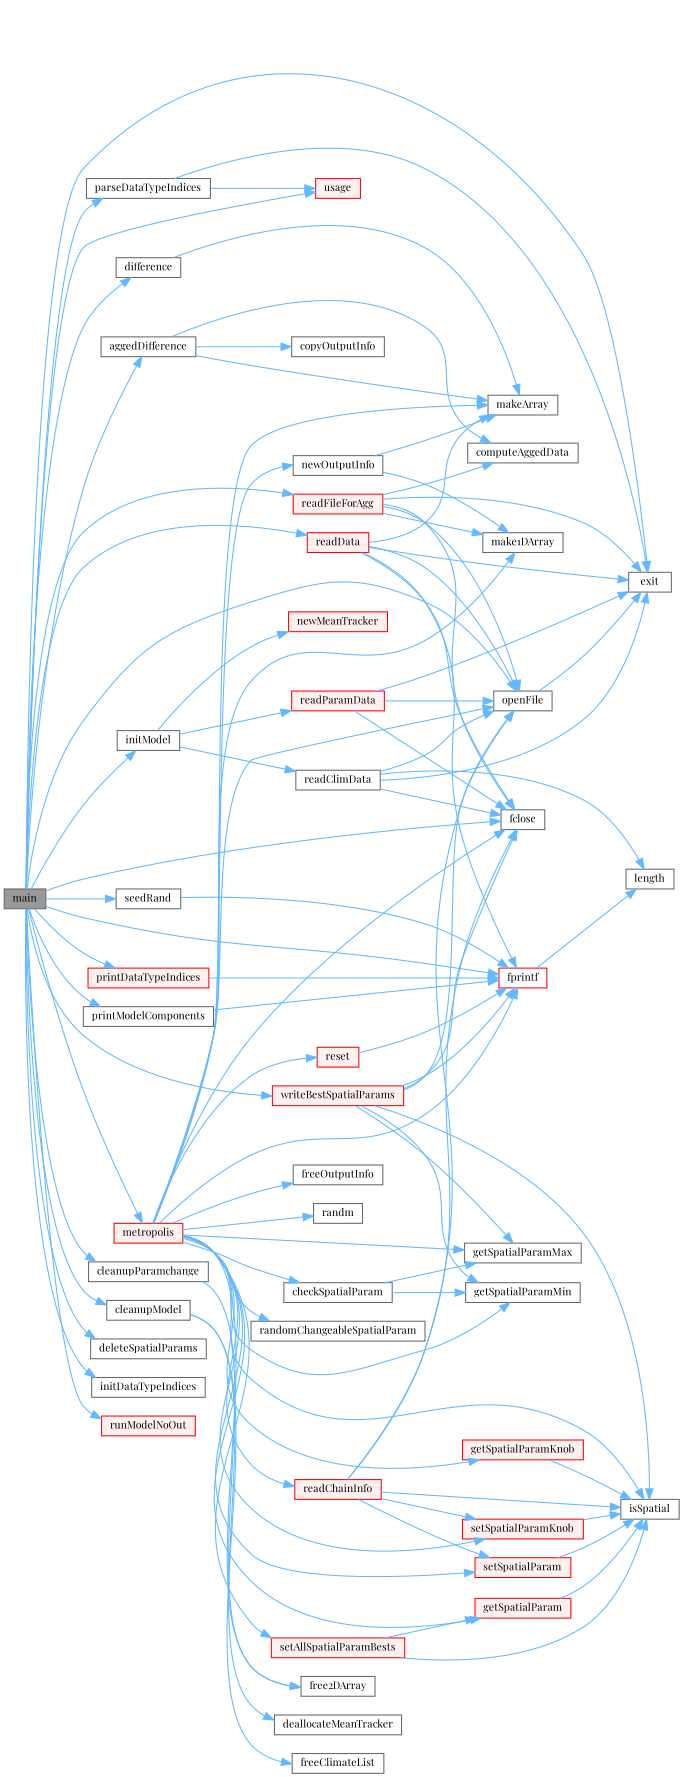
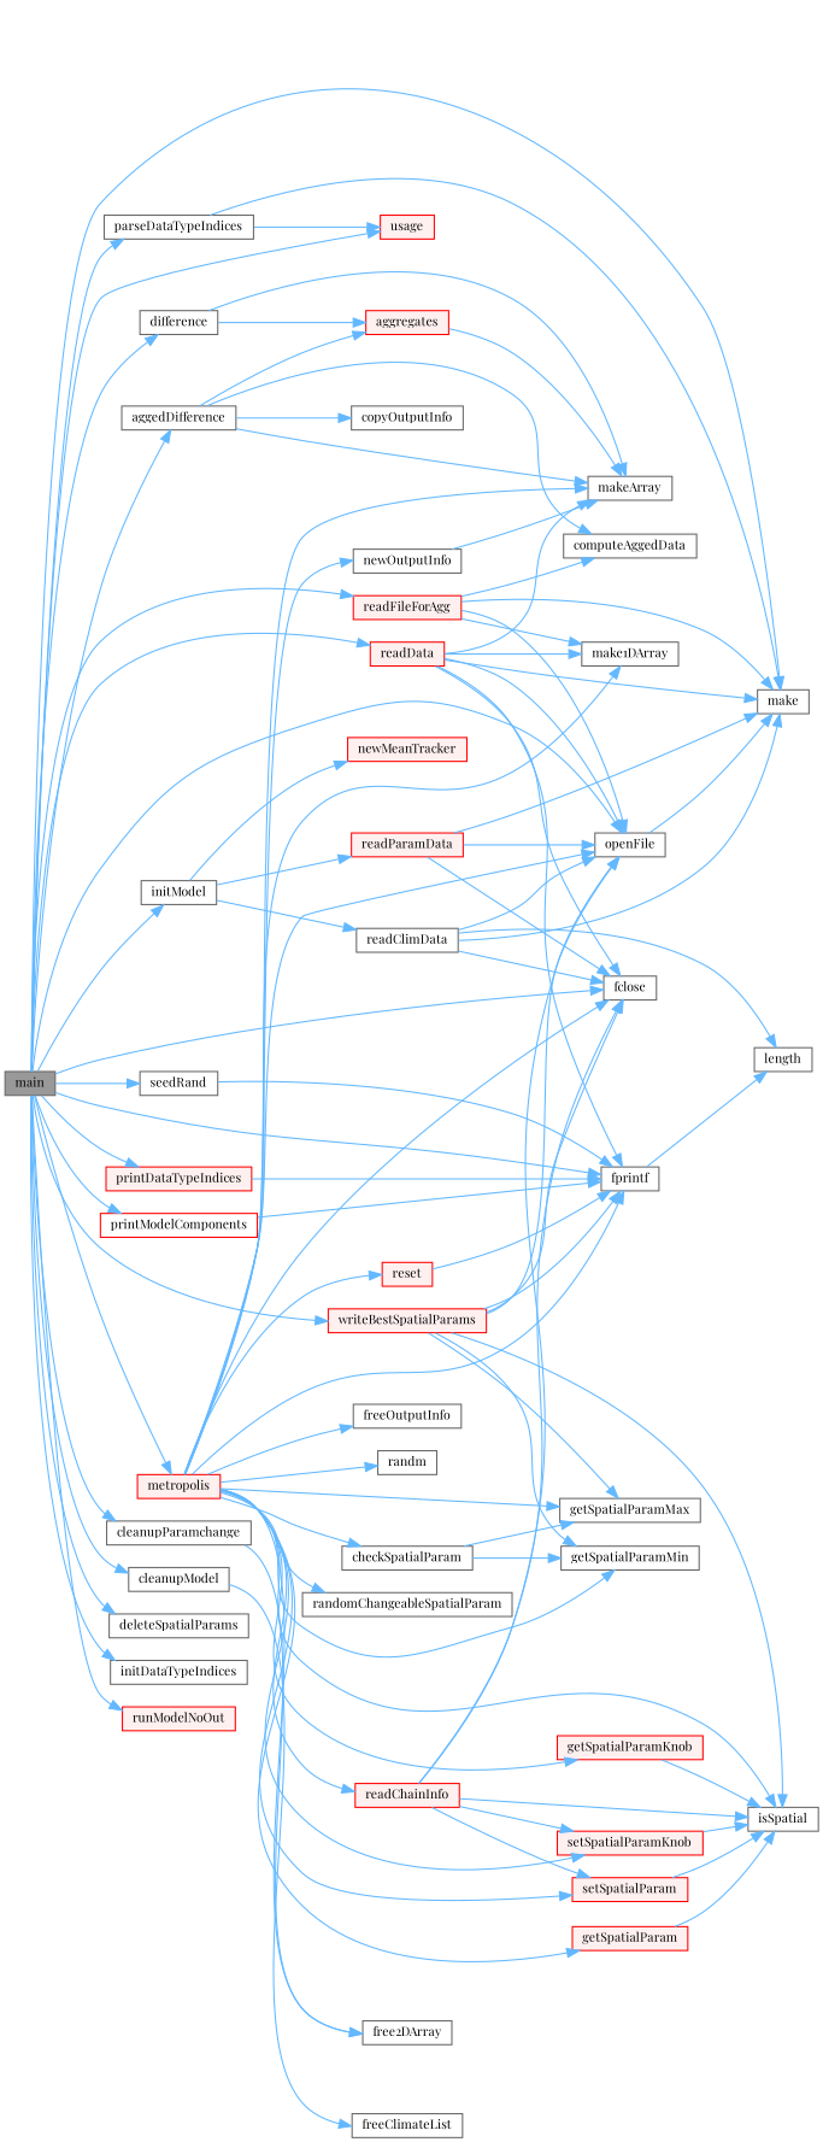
  digraph {
    fontname="Playfair Display"
    rankdir=LR
    node [color=grey40 fillcolor=white fontname="Playfair Display" fontsize=10 shape=box style=filled]
    edge [color=steelblue1 fontname="Playfair Display" fontsize=10 labelfontname=Helvetica labelfontsize=10 style=solid]
    n1 [color=gray40 fillcolor=grey60 fontcolor=black height=0.2 label=main width=0.4]
    n2 [height=0.2 label=aggedDifference width=0.4]
    n3 [height=0.2 label=cleanupModel width=0.4]
    n4 [height=0.2 label=cleanupParamchange width=0.4]
    n5 [height=0.2 label=deleteSpatialParams width=0.4]
    n6 [height=0.2 label=difference width=0.4]
-   n7 [height=0.2 label=exit width=0.4]
+   n7 [height=0.2 label=make width=0.4]
    n8 [height=0.2 label=fclose width=0.4]
-   n9 [color=red height=0.2 label=fprintf width=0.4]
+   n9 [height=0.2 label=fprintf width=0.4]
    n10 [height=0.2 label=initDataTypeIndices width=0.4]
    n11 [height=0.2 label=initModel width=0.4]
    n12 [height=0.2 label=openFile width=0.4]
    n13 [color=red fillcolor="#FFF0F0" height=0.2 label=metropolis width=0.4]
    n14 [height=0.2 label=parseDataTypeIndices width=0.4]
    n15 [color=red fillcolor="#FFF0F0" height=0.2 label=usage width=0.4]
    n16 [color=red fillcolor="#FFF0F0" height=0.2 label=printDataTypeIndices width=0.4]
-   n17 [height=0.2 label=printModelComponents width=0.4]
+   n17 [color=red height=0.2 label=printModelComponents width=0.4]
    n18 [color=red fillcolor="#FFF0F0" height=0.2 label=readData width=0.4]
    n19 [color=red fillcolor="#FFF0F0" height=0.2 label=readFileForAgg width=0.4]
    n20 [color=red fillcolor="#FFF0F0" height=0.2 label=runModelNoOut width=0.4]
    n21 [height=0.2 label=seedRand width=0.4]
    n22 [color=red fillcolor="#FFF0F0" height=0.2 label=writeBestSpatialParams width=0.4]
+   n23 [color=red fillcolor="#FFF0F0" height=0.2 label=aggregates width=0.4]
    n24 [height=0.2 label=makeArray width=0.4]
    n25 [height=0.2 label=computeAggedData width=0.4]
    n26 [height=0.2 label=copyOutputInfo width=0.4]
-   n27 [height=0.2 label=deallocateMeanTracker width=0.4]
    n28 [height=0.2 label=freeClimateList width=0.4]
    n29 [height=0.2 label=free2DArray width=0.4]
    n30 [height=0.2 label=length width=0.4]
    n31 [color=red fillcolor="#FFF0F0" height=0.2 label=newMeanTracker width=0.4]
    n32 [height=0.2 label=readClimData width=0.4]
    n33 [color=red fillcolor="#FFF0F0" height=0.2 label=readParamData width=0.4]
    n34 [height=0.2 label=checkSpatialParam width=0.4]
    n35 [height=0.2 label=getSpatialParamMax width=0.4]
    n36 [height=0.2 label=getSpatialParamMin width=0.4]
    n37 [height=0.2 label=freeOutputInfo width=0.4]
    n38 [color=red fillcolor="#FFF0F0" height=0.2 label=getSpatialParam width=0.4]
    n39 [height=0.2 label=isSpatial width=0.4]
    n40 [color=red fillcolor="#FFF0F0" height=0.2 label=getSpatialParamKnob width=0.4]
    n41 [height=0.2 label=make1DArray width=0.4]
    n42 [height=0.2 label=newOutputInfo width=0.4]
    n43 [height=0.2 label=randm width=0.4]
    n44 [height=0.2 label=randomChangeableSpatialParam width=0.4]
    n45 [color=red fillcolor="#FFF0F0" height=0.2 label=readChainInfo width=0.4]
    n46 [color=red fillcolor="#FFF0F0" height=0.2 label=setSpatialParam width=0.4]
    n47 [color=red fillcolor="#FFF0F0" height=0.2 label=setSpatialParamKnob width=0.4]
    n48 [color=red fillcolor="#FFF0F0" height=0.2 label=reset width=0.4]
-   n49 [color=red fillcolor="#FFF0F0" height=0.2 label=setAllSpatialParamBests width=0.4]
    n1 -> n2
    n1 -> n3
    n1 -> n4
    n1 -> n5
    n1 -> n6
    n1 -> n7
    n1 -> n8
    n1 -> n9
    n1 -> n10
    n1 -> n11
    n1 -> n12
    n1 -> n13
    n1 -> n14
    n1 -> n15
    n1 -> n16
    n1 -> n17
    n1 -> n18
    n1 -> n19
    n1 -> n20
    n1 -> n21
    n1 -> n22
+   n2 -> n23
    n2 -> n24
    n2 -> n25
    n2 -> n26
-   n3 -> n27
    n3 -> n28
    n4 -> n29
+   n6 -> n23
    n6 -> n24
    n9 -> n30
    n11 -> n31
    n11 -> n32
    n11 -> n33
    n12 -> n7
    n13 -> n8
    n13 -> n9
    n13 -> n12
    n13 -> n24
    n13 -> n29
    n13 -> n34
    n13 -> n35
    n13 -> n36
    n13 -> n37
    n13 -> n38
    n13 -> n39
    n13 -> n40
    n13 -> n41
    n13 -> n42
    n13 -> n43
    n13 -> n44
    n13 -> n45
    n13 -> n46
    n13 -> n47
    n13 -> n48
-   n13 -> n49
    n14 -> n7
    n14 -> n15
    n16 -> n9
    n17 -> n9
    n18 -> n7
    n18 -> n8
    n18 -> n9
    n18 -> n12
    n18 -> n24
-   n42 -> n41
+   n18 -> n41
    n19 -> n7
-   n19 -> n8
    n19 -> n12
    n19 -> n25
    n19 -> n41
    n21 -> n9
    n22 -> n8
    n22 -> n9
    n22 -> n12
    n22 -> n35
    n22 -> n36
    n22 -> n39
+   n23 -> n24
    n32 -> n7
    n32 -> n8
    n32 -> n12
    n32 -> n30
    n33 -> n7
    n33 -> n8
    n33 -> n12
    n34 -> n35
    n34 -> n36
    n38 -> n39
    n40 -> n39
    n42 -> n24
    n45 -> n8
    n45 -> n12
    n45 -> n39
    n45 -> n46
    n45 -> n47
    n46 -> n39
    n47 -> n39
    n48 -> n9
-   n49 -> n38
-   n49 -> n39
  }
